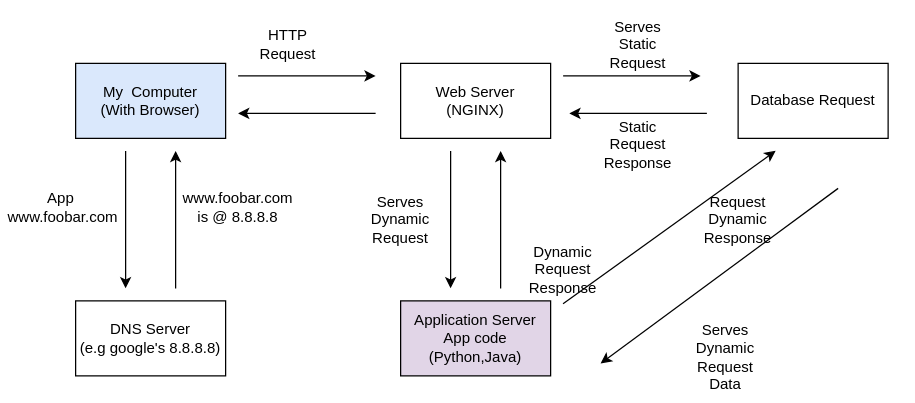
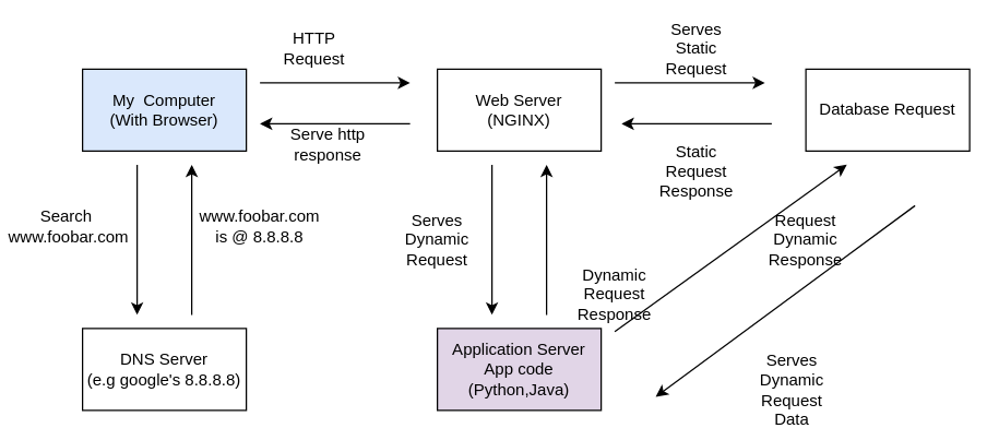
  <mxCell id="0" />
  <mxCell id="1" parent="0" />
  <mxCell id="2" value="My&amp;nbsp; Computer&lt;br&gt;(With Browser)" style="rounded=0;whiteSpace=wrap;html=1;fillColor=#dae8fc;" vertex="1" parent="1"><mxGeometry x="60" y="50" width="120" height="60" as="geometry" /></mxCell>
  <mxCell id="3" value="DNS Server&lt;br&gt;(e.g google's 8.8.8.8)" style="rounded=0;whiteSpace=wrap;html=1;" vertex="1" parent="1"><mxGeometry x="60" y="240" width="120" height="60" as="geometry" /></mxCell>
  <mxCell id="4" value="" style="endArrow=classic;html=1;rounded=0;" edge="1" parent="1"><mxGeometry relative="1" as="geometry"><mxPoint x="100" y="120" as="sourcePoint" /><mxPoint x="100" y="230" as="targetPoint" /></mxGeometry></mxCell>
  <mxCell id="5" value="" style="endArrow=classic;html=1;rounded=0;" edge="1" parent="1"><mxGeometry relative="1" as="geometry"><mxPoint x="140" y="230" as="sourcePoint" /><mxPoint x="140" y="120" as="targetPoint" /></mxGeometry></mxCell>
- <mxCell id="6" value="App&amp;nbsp;&lt;br&gt;www.foobar.com" style="text;html=1;strokeColor=none;fillColor=none;align=center;verticalAlign=middle;whiteSpace=wrap;rounded=0;" vertex="1" parent="1"><mxGeometry x="20" y="150" width="60" height="30" as="geometry" /></mxCell>
+ <mxCell id="6" value="Search&amp;nbsp;&lt;br&gt;www.foobar.com" style="text;html=1;strokeColor=none;fillColor=none;align=center;verticalAlign=middle;whiteSpace=wrap;rounded=0;" vertex="1" parent="1"><mxGeometry x="20" y="150" width="60" height="30" as="geometry" /></mxCell>
  <mxCell id="7" value="www.foobar.com is @ 8.8.8.8" style="text;html=1;strokeColor=none;fillColor=none;align=center;verticalAlign=middle;whiteSpace=wrap;rounded=0;" vertex="1" parent="1"><mxGeometry x="160" y="150" width="60" height="30" as="geometry" /></mxCell>
  <mxCell id="8" value="" style="endArrow=classic;html=1;rounded=0;" edge="1" parent="1"><mxGeometry relative="1" as="geometry"><mxPoint x="190" y="60" as="sourcePoint" /><mxPoint x="300" y="60" as="targetPoint" /></mxGeometry></mxCell>
  <mxCell id="9" value="HTTP Request" style="text;html=1;strokeColor=none;fillColor=none;align=center;verticalAlign=middle;whiteSpace=wrap;rounded=0;" vertex="1" parent="1"><mxGeometry x="200" y="20" width="60" height="30" as="geometry" /></mxCell>
  <mxCell id="10" value="" style="endArrow=classic;html=1;rounded=0;" edge="1" parent="1"><mxGeometry relative="1" as="geometry"><mxPoint x="300" y="90" as="sourcePoint" /><mxPoint x="190" y="90" as="targetPoint" /></mxGeometry></mxCell>
+ <mxCell id="11" value="Serve http response" style="text;html=1;strokeColor=none;fillColor=none;align=center;verticalAlign=middle;whiteSpace=wrap;rounded=0;" vertex="1" parent="1"><mxGeometry x="210" y="90" width="60" height="30" as="geometry" /></mxCell>
  <mxCell id="12" value="Web Server&lt;br&gt;(NGINX)" style="rounded=0;whiteSpace=wrap;html=1;" vertex="1" parent="1"><mxGeometry x="320" y="50" width="120" height="60" as="geometry" /></mxCell>
  <mxCell id="13" value="" style="endArrow=classic;html=1;rounded=0;" edge="1" parent="1"><mxGeometry relative="1" as="geometry"><mxPoint x="450" y="60" as="sourcePoint" /><mxPoint x="560" y="60" as="targetPoint" /><Array as="points"><mxPoint x="500" y="60" /></Array></mxGeometry></mxCell>
  <mxCell id="14" value="Serves Static Request" style="text;html=1;strokeColor=none;fillColor=none;align=center;verticalAlign=middle;whiteSpace=wrap;rounded=0;" vertex="1" parent="1"><mxGeometry x="480" y="20" width="60" height="30" as="geometry" /></mxCell>
  <mxCell id="15" value="" style="endArrow=classic;html=1;rounded=0;" edge="1" parent="1"><mxGeometry relative="1" as="geometry"><mxPoint x="565" y="90" as="sourcePoint" /><mxPoint x="455" y="90" as="targetPoint" /></mxGeometry></mxCell>
- <mxCell id="16" value="Static Request Response" style="text;html=1;strokeColor=none;fillColor=none;align=center;verticalAlign=middle;whiteSpace=wrap;rounded=0;" vertex="1" parent="1"><mxGeometry x="480" y="100" width="60" height="30" as="geometry" /></mxCell>
+ <mxCell id="16" value="Static Request Response" style="text;html=1;strokeColor=none;fillColor=none;align=center;verticalAlign=middle;whiteSpace=wrap;rounded=0;" vertex="1" parent="1"><mxGeometry x="480" y="110" width="60" height="30" as="geometry" /></mxCell>
  <mxCell id="17" value="Database Request" style="rounded=0;whiteSpace=wrap;html=1;" vertex="1" parent="1"><mxGeometry x="590" y="50" width="120" height="60" as="geometry" /></mxCell>
  <mxCell id="18" value="" style="endArrow=classic;html=1;rounded=0;" edge="1" parent="1"><mxGeometry relative="1" as="geometry"><mxPoint x="360" y="120" as="sourcePoint" /><mxPoint x="360" y="230" as="targetPoint" /></mxGeometry></mxCell>
  <mxCell id="19" value="" style="endArrow=classic;html=1;rounded=0;" edge="1" parent="1"><mxGeometry relative="1" as="geometry"><mxPoint x="400" y="230" as="sourcePoint" /><mxPoint x="400" y="120" as="targetPoint" /></mxGeometry></mxCell>
  <mxCell id="20" value="Application Server&lt;br&gt;App code&lt;br&gt;(Python,Java)" style="rounded=0;whiteSpace=wrap;html=1;fillColor=#e1d5e7;" vertex="1" parent="1"><mxGeometry x="320" y="240" width="120" height="60" as="geometry" /></mxCell>
  <mxCell id="21" value="Serves Dynamic Request" style="text;html=1;strokeColor=none;fillColor=none;align=center;verticalAlign=middle;whiteSpace=wrap;rounded=0;" vertex="1" parent="1"><mxGeometry x="290" y="160" width="60" height="30" as="geometry" /></mxCell>
  <mxCell id="22" value="Dynamic Request Response" style="text;html=1;strokeColor=none;fillColor=none;align=center;verticalAlign=middle;whiteSpace=wrap;rounded=0;" vertex="1" parent="1"><mxGeometry x="420" y="200" width="60" height="30" as="geometry" /></mxCell>
  <mxCell id="23" value="" style="endArrow=classic;html=1;rounded=0;" edge="1" parent="1"><mxGeometry relative="1" as="geometry"><mxPoint x="670" y="150" as="sourcePoint" /><mxPoint x="480" y="290" as="targetPoint" /></mxGeometry></mxCell>
  <mxCell id="24" value="" style="endArrow=classic;html=1;rounded=0;exitX=1.083;exitY=0.039;exitDx=0;exitDy=0;exitPerimeter=0;" edge="1" parent="1" source="20"><mxGeometry relative="1" as="geometry"><mxPoint x="470" y="240" as="sourcePoint" /><mxPoint x="620" y="120" as="targetPoint" /></mxGeometry></mxCell>
  <mxCell id="25" value="Request Dynamic Response" style="text;html=1;strokeColor=none;fillColor=none;align=center;verticalAlign=middle;whiteSpace=wrap;rounded=0;" vertex="1" parent="1"><mxGeometry x="560" y="160" width="60" height="30" as="geometry" /></mxCell>
  <mxCell id="26" value="Serves Dynamic Request Data" style="text;html=1;strokeColor=none;fillColor=none;align=center;verticalAlign=middle;whiteSpace=wrap;rounded=0;" vertex="1" parent="1"><mxGeometry x="550" y="270" width="60" height="30" as="geometry" /></mxCell>
